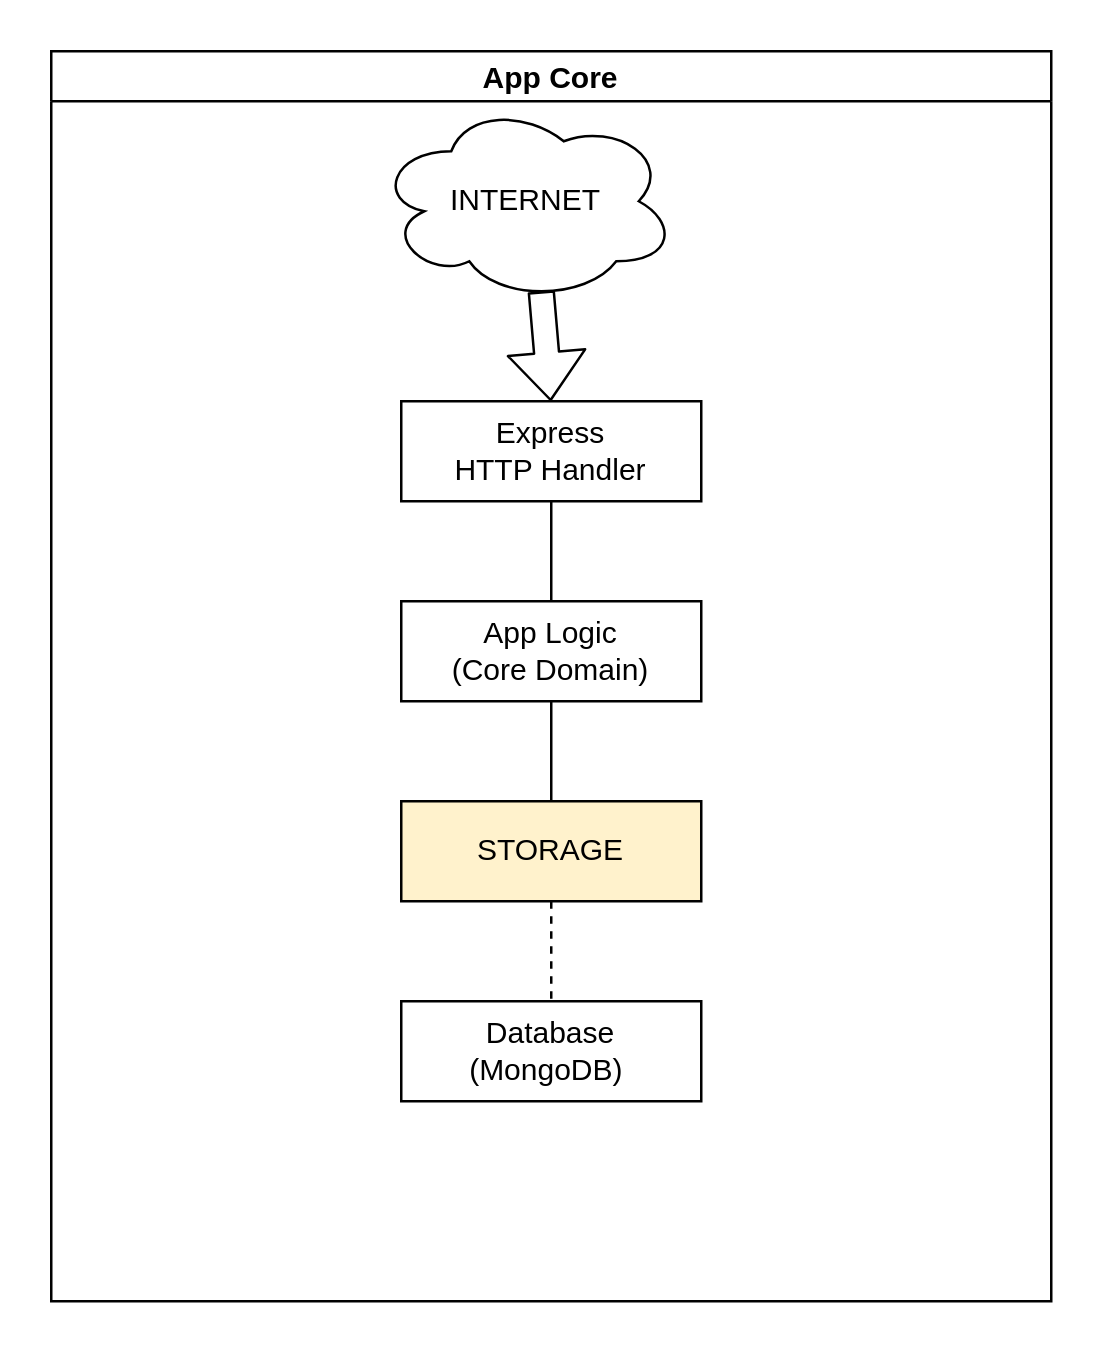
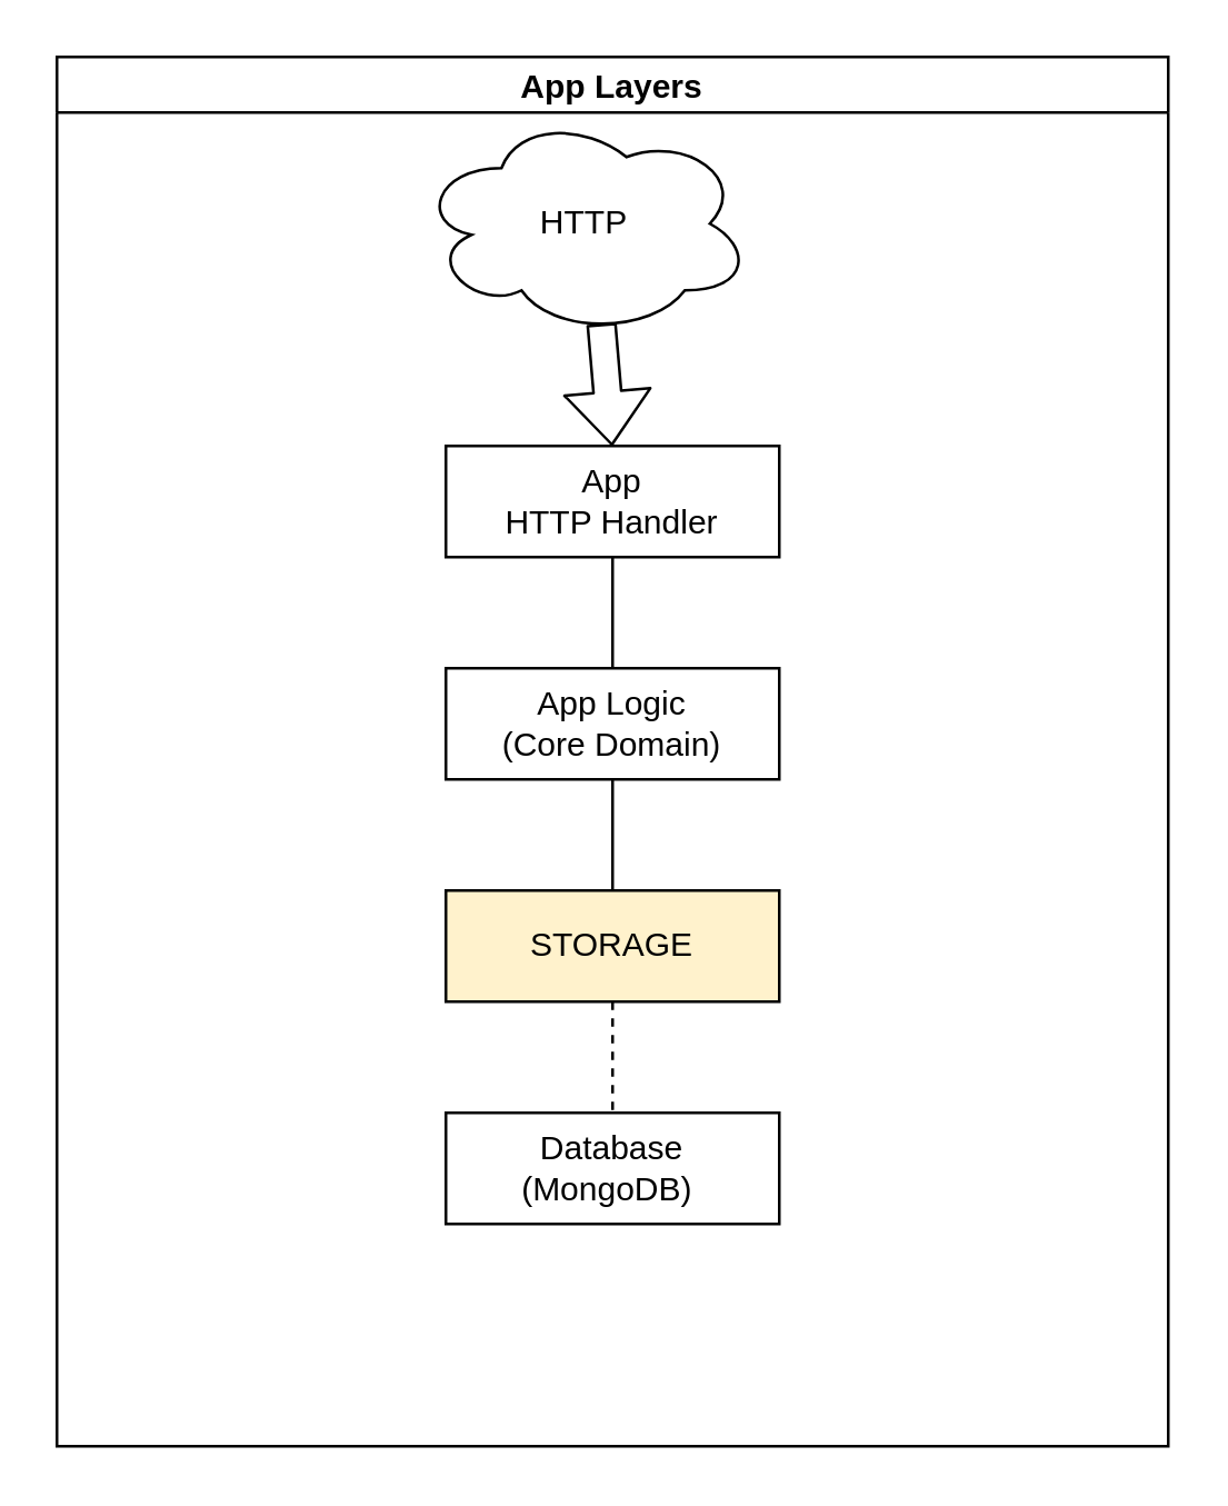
  <mxCell id="0" />
  <mxCell id="1" parent="0" />
- <mxCell id="2" value="App Core" style="swimlane;startSize=20;horizontal=1;containerType=tree;" vertex="1" parent="1"><mxGeometry x="20" y="20" width="400" height="500" as="geometry" /></mxCell>
- <mxCell id="3" value="Express &lt;br&gt;HTTP Handler" style="whiteSpace=wrap;html=1;treeFolding=1;treeMoving=1;newEdgeStyle={&quot;edgeStyle&quot;:&quot;elbowEdgeStyle&quot;,&quot;startArrow&quot;:&quot;none&quot;,&quot;endArrow&quot;:&quot;none&quot;};" vertex="1" parent="2"><mxGeometry x="140" y="140" width="120" height="40" as="geometry" /></mxCell>
+ <mxCell id="2" value="App Layers" style="swimlane;startSize=20;horizontal=1;containerType=tree;" vertex="1" parent="1"><mxGeometry x="20" y="20" width="400" height="500" as="geometry" /></mxCell>
+ <mxCell id="3" value="App &lt;br&gt;HTTP Handler" style="whiteSpace=wrap;html=1;treeFolding=1;treeMoving=1;newEdgeStyle={&quot;edgeStyle&quot;:&quot;elbowEdgeStyle&quot;,&quot;startArrow&quot;:&quot;none&quot;,&quot;endArrow&quot;:&quot;none&quot;};" vertex="1" parent="2"><mxGeometry x="140" y="140" width="120" height="40" as="geometry" /></mxCell>
  <mxCell id="4" value="STORAGE" style="whiteSpace=wrap;html=1;treeFolding=1;treeMoving=1;newEdgeStyle={&quot;edgeStyle&quot;:&quot;elbowEdgeStyle&quot;,&quot;startArrow&quot;:&quot;none&quot;,&quot;endArrow&quot;:&quot;none&quot;};fillColor=#fff2cc;" vertex="1" parent="2"><mxGeometry x="140" y="300" width="120" height="40" as="geometry" /></mxCell>
  <mxCell id="5" value="" style="edgeStyle=elbowEdgeStyle;elbow=vertical;startArrow=none;endArrow=none;rounded=0;exitX=0.5;exitY=1;exitDx=0;exitDy=0;entryX=0.5;entryY=0;entryDx=0;entryDy=0;" edge="1" parent="2" source="6" target="4"><mxGeometry relative="1" as="geometry"><mxPoint x="200" y="100" as="sourcePoint" /><mxPoint x="300" y="280" as="targetPoint" /><Array as="points"><mxPoint x="250" y="280" /><mxPoint x="170" y="350" /></Array></mxGeometry></mxCell>
  <mxCell id="6" value="App Logic&lt;br&gt;(Core Domain)" style="whiteSpace=wrap;html=1;treeFolding=1;treeMoving=1;newEdgeStyle={&quot;edgeStyle&quot;:&quot;elbowEdgeStyle&quot;,&quot;startArrow&quot;:&quot;none&quot;,&quot;endArrow&quot;:&quot;none&quot;};" vertex="1" parent="2"><mxGeometry x="140" y="220" width="120" height="40" as="geometry" /></mxCell>
  <mxCell id="7" value="" style="edgeStyle=elbowEdgeStyle;elbow=vertical;startArrow=none;endArrow=none;rounded=0;exitX=0.5;exitY=1;exitDx=0;exitDy=0;" edge="1" parent="2" source="3" target="6"><mxGeometry relative="1" as="geometry"><mxPoint x="200" y="100" as="sourcePoint" /><mxPoint x="200" y="210" as="targetPoint" /></mxGeometry></mxCell>
  <mxCell id="8" value="" style="edgeStyle=elbowEdgeStyle;elbow=vertical;startArrow=none;endArrow=none;rounded=0;exitX=0.5;exitY=1;exitDx=0;exitDy=0;dashed=1;" edge="1" target="9" source="4" parent="2"><mxGeometry relative="1" as="geometry"><mxPoint x="230" y="100" as="sourcePoint" /></mxGeometry></mxCell>
  <mxCell id="9" value="Database&lt;br&gt;(MongoDB)&amp;nbsp;" style="whiteSpace=wrap;html=1;treeFolding=1;treeMoving=1;newEdgeStyle={&quot;edgeStyle&quot;:&quot;elbowEdgeStyle&quot;,&quot;startArrow&quot;:&quot;none&quot;,&quot;endArrow&quot;:&quot;none&quot;};" vertex="1" parent="2"><mxGeometry x="140" y="380" width="120" height="40" as="geometry" /></mxCell>
- <mxCell id="10" value="INTERNET" style="ellipse;shape=cloud;whiteSpace=wrap;html=1;" vertex="1" parent="2"><mxGeometry x="130" y="20" width="120" height="80" as="geometry" /></mxCell>
+ <mxCell id="10" value="HTTP" style="ellipse;shape=cloud;whiteSpace=wrap;html=1;" vertex="1" parent="2"><mxGeometry x="130" y="20" width="120" height="80" as="geometry" /></mxCell>
  <mxCell id="11" value="" style="shape=flexArrow;endArrow=classic;html=1;exitX=0.55;exitY=0.95;exitDx=0;exitDy=0;exitPerimeter=0;" edge="1" parent="2" source="10"><mxGeometry width="50" height="50" relative="1" as="geometry"><mxPoint x="200" y="100" as="sourcePoint" /><mxPoint x="199.8" y="140" as="targetPoint" /></mxGeometry></mxCell>
